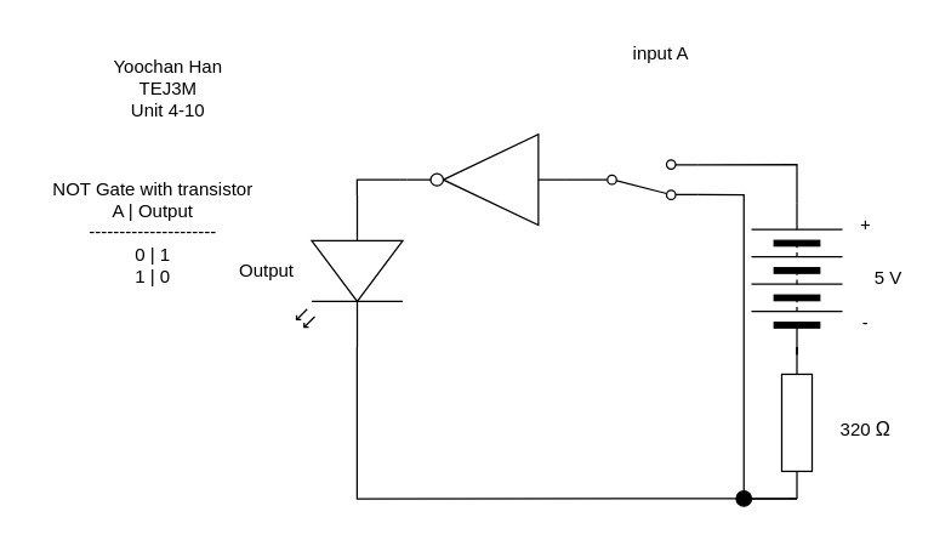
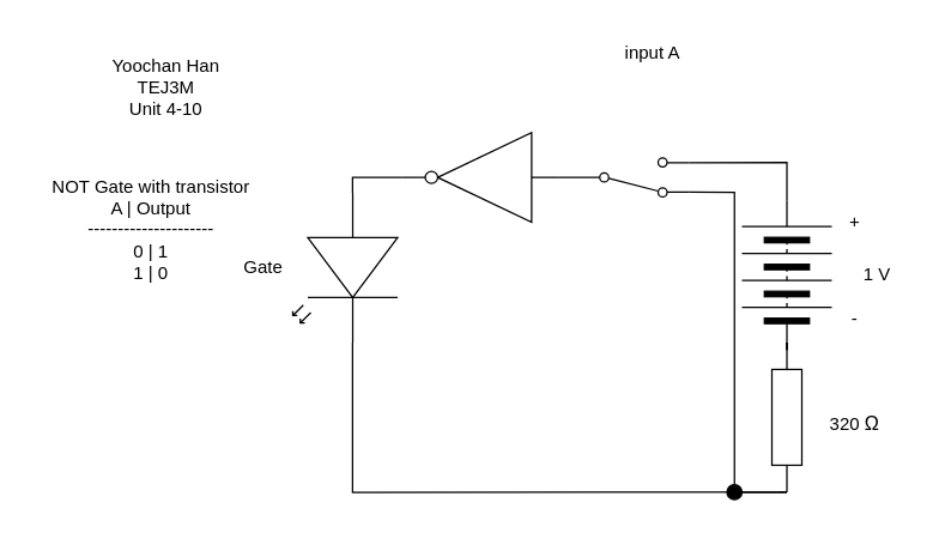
  <mxCell id="0" />
  <mxCell id="1" parent="0" />
  <mxCell id="2" value="Yoochan Han&lt;br&gt;TEJ3M&lt;br&gt;Unit 4-10" style="text;html=1;align=center;verticalAlign=middle;resizable=0;points=[];autosize=1;strokeColor=none;fillColor=none;" parent="1" vertex="1"><mxGeometry x="60" y="28" width="100" height="60" as="geometry" /></mxCell>
  <mxCell id="3" value="NOT Gate with transistor&lt;br&gt;A | Output&lt;br&gt;---------------------&lt;br&gt;0 | 1&lt;br&gt;1 | 0" style="text;html=1;align=center;verticalAlign=middle;resizable=0;points=[];autosize=1;strokeColor=none;fillColor=none;" parent="1" vertex="1"><mxGeometry x="20" y="108.25" width="160" height="90" as="geometry" /></mxCell>
- <mxCell id="4" value="Output" style="text;html=1;align=center;verticalAlign=middle;resizable=0;points=[];autosize=1;strokeColor=none;fillColor=none;" vertex="1" parent="1"><mxGeometry x="145" y="163.25" width="60" height="30" as="geometry" /></mxCell>
+ <mxCell id="4" value="Gate" style="text;html=1;align=center;verticalAlign=middle;resizable=0;points=[];autosize=1;strokeColor=none;fillColor=none;" vertex="1" parent="1"><mxGeometry x="145" y="163.25" width="60" height="30" as="geometry" /></mxCell>
  <mxCell id="5" value="" style="pointerEvents=1;verticalLabelPosition=bottom;shadow=0;dashed=0;align=center;html=1;verticalAlign=top;shape=mxgraph.electrical.resistors.resistor_1;rotation=90;" vertex="1" parent="1"><mxGeometry x="475" y="268.25" width="100" height="20" as="geometry" /></mxCell>
  <mxCell id="6" style="edgeStyle=orthogonalEdgeStyle;html=1;entryX=1;entryY=0.12;entryDx=0;entryDy=0;rounded=0;curved=0;endArrow=none;endFill=0;" edge="1" parent="1" source="7" target="14"><mxGeometry relative="1" as="geometry"><Array as="points"><mxPoint x="525" y="108.25" /></Array></mxGeometry></mxCell>
  <mxCell id="7" value="" style="pointerEvents=1;verticalLabelPosition=bottom;shadow=0;dashed=0;align=center;html=1;verticalAlign=top;shape=mxgraph.electrical.miscellaneous.batteryStack;rotation=-90;" vertex="1" parent="1"><mxGeometry x="475" y="153.25" width="100" height="60" as="geometry" /></mxCell>
  <mxCell id="8" value="&lt;font&gt;&lt;font style=&quot;color: rgb(0, 0, 0);&quot;&gt;320&amp;nbsp;&lt;/font&gt;&lt;span style=&quot;font-family: &amp;quot;Google Sans&amp;quot;, Arial, sans-serif; text-align: start; text-wrap-mode: wrap; line-height: 80%; color: rgb(238, 240, 255);&quot;&gt;&lt;font style=&quot;font-size: 13px; color: rgb(0, 0, 0);&quot;&gt;Ω&lt;/font&gt;&lt;/span&gt;&lt;/font&gt;" style="text;html=1;align=center;verticalAlign=middle;resizable=0;points=[];autosize=1;strokeColor=none;fillColor=none;" vertex="1" parent="1"><mxGeometry x="540" y="268.25" width="60" height="30" as="geometry" /></mxCell>
- <mxCell id="9" value="5 V" style="text;html=1;align=center;verticalAlign=middle;resizable=0;points=[];autosize=1;strokeColor=none;fillColor=none;" vertex="1" parent="1"><mxGeometry x="565" y="168.25" width="40" height="30" as="geometry" /></mxCell>
+ <mxCell id="9" value="1 V" style="text;html=1;align=center;verticalAlign=middle;resizable=0;points=[];autosize=1;strokeColor=none;fillColor=none;" vertex="1" parent="1"><mxGeometry x="565" y="168.25" width="40" height="30" as="geometry" /></mxCell>
  <mxCell id="10" value="+" style="text;html=1;align=center;verticalAlign=middle;resizable=0;points=[];autosize=1;strokeColor=none;fillColor=none;" vertex="1" parent="1"><mxGeometry x="555" y="133.25" width="30" height="30" as="geometry" /></mxCell>
  <mxCell id="11" value="-" style="text;html=1;align=center;verticalAlign=middle;resizable=0;points=[];autosize=1;strokeColor=none;fillColor=none;" vertex="1" parent="1"><mxGeometry x="555" y="198.25" width="30" height="30" as="geometry" /></mxCell>
  <mxCell id="12" value="input A" style="text;html=1;align=center;verticalAlign=middle;resizable=0;points=[];autosize=1;strokeColor=none;fillColor=none;" vertex="1" parent="1"><mxGeometry x="405" y="20" width="60" height="30" as="geometry" /></mxCell>
  <mxCell id="13" style="edgeStyle=orthogonalEdgeStyle;html=1;endArrow=none;endFill=0;rounded=0;entryX=1;entryY=0.57;entryDx=0;entryDy=0;entryPerimeter=0;" edge="1" parent="1" source="5" target="17"><mxGeometry relative="1" as="geometry"><mxPoint x="685" y="98.25" as="targetPoint" /><Array as="points"><mxPoint x="235" y="328.25" /><mxPoint x="235" y="228.25" /></Array></mxGeometry></mxCell>
  <mxCell id="14" value="" style="html=1;shape=mxgraph.electrical.electro-mechanical.twoWaySwitch;aspect=fixed;elSwitchState=2;rotation=0;flipV=1;" vertex="1" parent="1"><mxGeometry x="385" y="105" width="75" height="26" as="geometry" /></mxCell>
  <mxCell id="15" style="edgeStyle=orthogonalEdgeStyle;html=1;entryX=1;entryY=0.88;entryDx=0;entryDy=0;endArrow=none;endFill=0;rounded=0;curved=0;" edge="1" parent="1" target="14"><mxGeometry relative="1" as="geometry"><mxPoint x="520" y="328.25" as="sourcePoint" /><Array as="points"><mxPoint x="525" y="328.25" /><mxPoint x="490" y="328.25" /><mxPoint x="490" y="128.25" /></Array></mxGeometry></mxCell>
  <mxCell id="16" value="" style="verticalLabelPosition=bottom;shadow=0;dashed=0;align=center;html=1;verticalAlign=top;shape=mxgraph.electrical.logic_gates.inverter_2;rotation=-180;" vertex="1" parent="1"><mxGeometry x="267.75" y="88" width="104.5" height="60" as="geometry" /></mxCell>
  <mxCell id="17" value="" style="verticalLabelPosition=bottom;shadow=0;dashed=0;align=center;html=1;verticalAlign=top;shape=mxgraph.electrical.opto_electronics.led_2;pointerEvents=1;rotation=90;flipV=1;" vertex="1" parent="1"><mxGeometry x="180" y="143.25" width="100" height="70" as="geometry" /></mxCell>
  <mxCell id="18" style="edgeStyle=none;html=1;entryX=0;entryY=0.5;entryDx=0;entryDy=0;entryPerimeter=0;rounded=0;curved=0;endArrow=none;endFill=0;" edge="1" parent="1" source="7" target="5"><mxGeometry relative="1" as="geometry" /></mxCell>
  <mxCell id="19" style="edgeStyle=none;html=1;entryX=0;entryY=0.5;entryDx=0;entryDy=0;entryPerimeter=0;endArrow=none;endFill=0;" edge="1" parent="1" source="14" target="16"><mxGeometry relative="1" as="geometry" /></mxCell>
  <mxCell id="20" style="edgeStyle=orthogonalEdgeStyle;html=1;entryX=0;entryY=0.57;entryDx=0;entryDy=0;entryPerimeter=0;rounded=0;curved=0;endArrow=none;endFill=0;" edge="1" parent="1" source="16" target="17"><mxGeometry relative="1" as="geometry" /></mxCell>
  <mxCell id="21" value="" style="verticalLabelPosition=bottom;shadow=0;dashed=0;align=center;html=1;verticalAlign=top;shape=mxgraph.electrical.transmission.testPoint;" vertex="1" parent="1"><mxGeometry x="485" y="323.25" width="10" height="10" as="geometry" /></mxCell>
